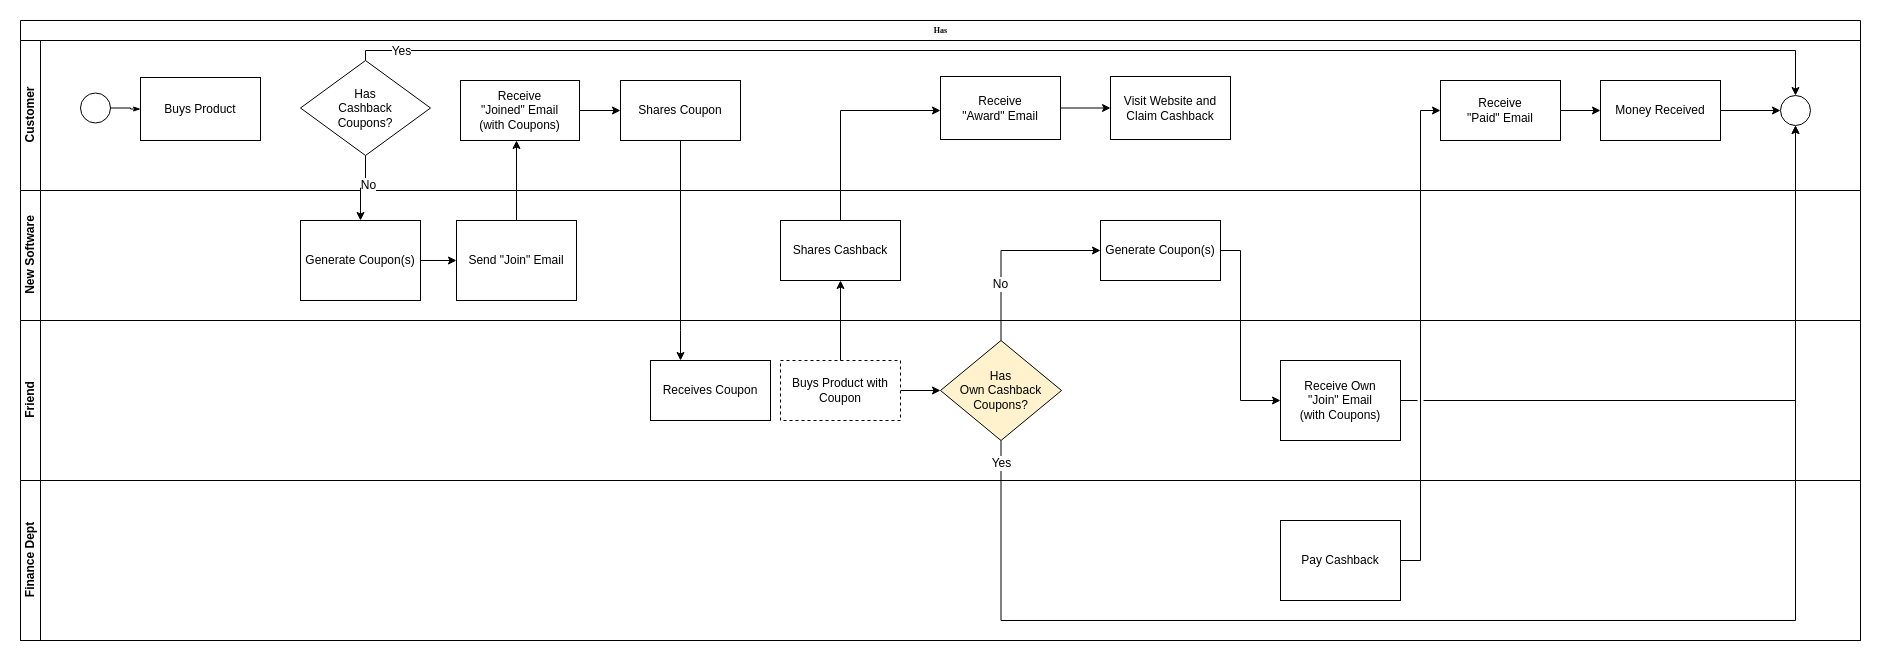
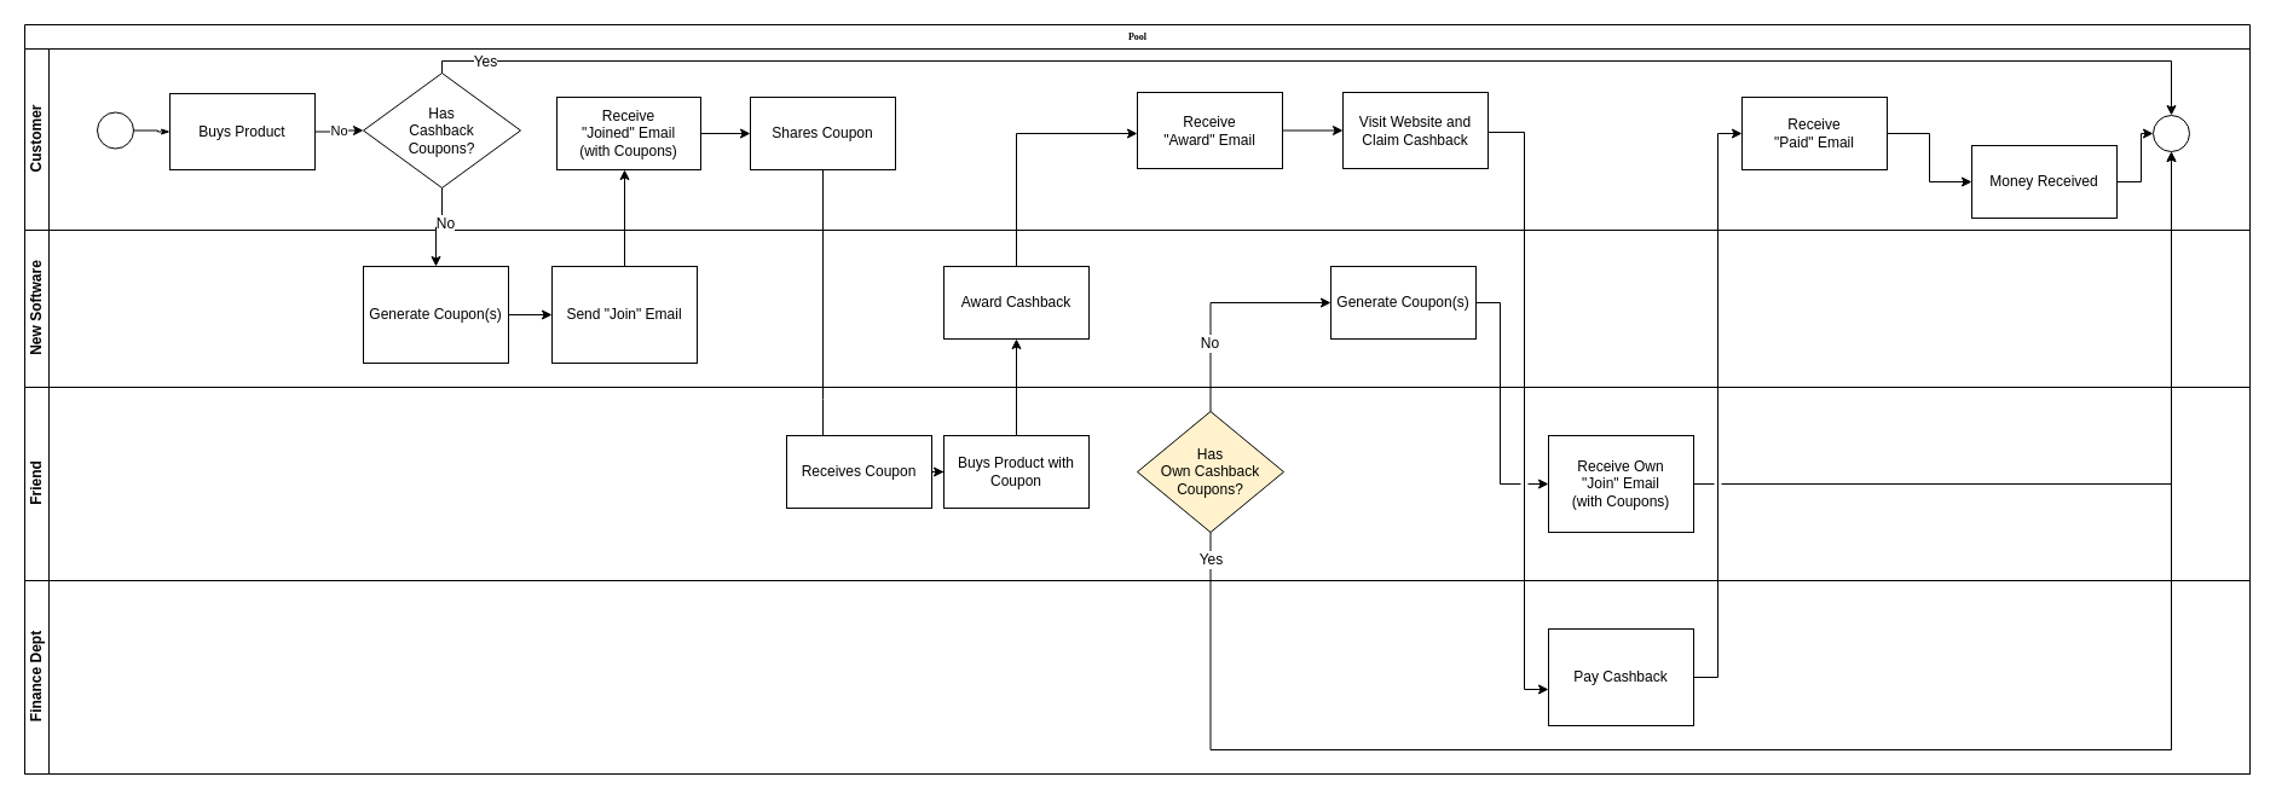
  <mxCell id="0" />
  <mxCell id="1" parent="0" />
- <mxCell id="2" value="Has" style="swimlane;html=1;childLayout=stackLayout;horizontal=1;startSize=20;horizontalStack=0;rounded=0;shadow=0;labelBackgroundColor=none;strokeColor=#000000;strokeWidth=1;fillColor=#ffffff;fontFamily=Verdana;fontSize=8;fontColor=#000000;align=center;" parent="1" vertex="1"><mxGeometry x="20" y="20" width="1840" height="620" as="geometry"><mxRectangle x="40" y="40" width="50" height="20" as="alternateBounds" /></mxGeometry></mxCell>
+ <mxCell id="2" value="Pool" style="swimlane;html=1;childLayout=stackLayout;horizontal=1;startSize=20;horizontalStack=0;rounded=0;shadow=0;labelBackgroundColor=none;strokeColor=#000000;strokeWidth=1;fillColor=#ffffff;fontFamily=Verdana;fontSize=8;fontColor=#000000;align=center;" parent="1" vertex="1"><mxGeometry x="20" y="20" width="1840" height="620" as="geometry"><mxRectangle x="40" y="40" width="50" height="20" as="alternateBounds" /></mxGeometry></mxCell>
  <mxCell id="3" value="Customer" style="swimlane;html=1;startSize=20;horizontal=0;" parent="2" vertex="1"><mxGeometry y="20" width="1840" height="150" as="geometry" /></mxCell>
  <mxCell id="4" style="edgeStyle=orthogonalEdgeStyle;rounded=0;html=1;labelBackgroundColor=none;startArrow=none;startFill=0;startSize=5;endArrow=classicThin;endFill=1;endSize=5;jettySize=auto;orthogonalLoop=1;strokeColor=#000000;strokeWidth=1;fontFamily=Verdana;fontSize=8;fontColor=#000000;" parent="3" source="5" target="9" edge="1"><mxGeometry relative="1" as="geometry"><mxPoint x="120" y="75" as="targetPoint" /></mxGeometry></mxCell>
  <mxCell id="5" value="" style="ellipse;whiteSpace=wrap;html=1;rounded=0;shadow=0;labelBackgroundColor=none;strokeColor=#000000;strokeWidth=1;fillColor=#ffffff;fontFamily=Verdana;fontSize=8;fontColor=#000000;align=center;" parent="3" vertex="1"><mxGeometry x="60" y="52.5" width="30" height="30" as="geometry" /></mxCell>
  <mxCell id="6" value="" style="edgeStyle=orthogonalEdgeStyle;rounded=0;orthogonalLoop=1;jettySize=auto;html=1;" edge="1" parent="3" source="7" target="8"><mxGeometry relative="1" as="geometry" /></mxCell>
  <mxCell id="7" value="Receive&lt;br&gt;&quot;Joined&quot; Email&lt;br&gt;(with Coupons)" style="rounded=0;whiteSpace=wrap;html=1;" vertex="1" parent="3"><mxGeometry x="440" y="40" width="119" height="60" as="geometry" /></mxCell>
  <mxCell id="8" value="Shares Coupon" style="rounded=0;whiteSpace=wrap;html=1;" vertex="1" parent="3"><mxGeometry x="600" y="40" width="120" height="60" as="geometry" /></mxCell>
  <mxCell id="9" value="Buys Product" style="rounded=0;whiteSpace=wrap;html=1;" vertex="1" parent="3"><mxGeometry x="120" y="37" width="120" height="63" as="geometry" /></mxCell>
  <mxCell id="10" value="" style="ellipse;whiteSpace=wrap;html=1;rounded=0;shadow=0;labelBackgroundColor=none;strokeColor=#000000;strokeWidth=1;fillColor=#ffffff;fontFamily=Verdana;fontSize=8;fontColor=#000000;align=center;" vertex="1" parent="3"><mxGeometry x="1760" y="55" width="30" height="30" as="geometry" /></mxCell>
  <mxCell id="11" value="Has&lt;br&gt;Cashback&lt;br&gt;Coupons?" style="rhombus;whiteSpace=wrap;html=1;" vertex="1" parent="3"><mxGeometry x="280" y="20" width="130" height="95" as="geometry" /></mxCell>
  <mxCell id="12" style="edgeStyle=orthogonalEdgeStyle;rounded=0;orthogonalLoop=1;jettySize=auto;html=1;" edge="1" parent="3" source="11" target="10"><mxGeometry relative="1" as="geometry"><Array as="points"><mxPoint x="345" y="10" /><mxPoint x="1775" y="10" /></Array></mxGeometry></mxCell>
  <mxCell id="13" value="Yes" style="text;html=1;resizable=0;points=[];align=center;verticalAlign=middle;labelBackgroundColor=#ffffff;" vertex="1" connectable="0" parent="12"><mxGeometry x="-0.738" y="3" relative="1" as="geometry"><mxPoint x="-150" y="3" as="offset" /></mxGeometry></mxCell>
+ <mxCell id="14" value="No" style="edgeStyle=orthogonalEdgeStyle;rounded=0;orthogonalLoop=1;jettySize=auto;html=1;" edge="1" parent="3" source="9" target="11"><mxGeometry relative="1" as="geometry"><mxPoint x="400" y="77" as="sourcePoint" /></mxGeometry></mxCell>
  <mxCell id="15" value="" style="edgeStyle=orthogonalEdgeStyle;rounded=0;orthogonalLoop=1;jettySize=auto;html=1;" edge="1" parent="3" source="16" target="17"><mxGeometry relative="1" as="geometry" /></mxCell>
  <mxCell id="16" value="Receive&lt;br&gt;&quot;Award&quot; Email" style="rounded=0;whiteSpace=wrap;html=1;" vertex="1" parent="3"><mxGeometry x="920" y="36" width="120" height="63" as="geometry" /></mxCell>
  <mxCell id="17" value="Visit Website and Claim Cashback" style="rounded=0;whiteSpace=wrap;html=1;" vertex="1" parent="3"><mxGeometry x="1090" y="36" width="120" height="63" as="geometry" /></mxCell>
  <mxCell id="18" style="edgeStyle=orthogonalEdgeStyle;rounded=0;orthogonalLoop=1;jettySize=auto;html=1;" edge="1" parent="3" source="19" target="10"><mxGeometry relative="1" as="geometry"><Array as="points" /></mxGeometry></mxCell>
- <mxCell id="19" value="Money Received" style="rounded=0;whiteSpace=wrap;html=1;" vertex="1" parent="3"><mxGeometry x="1580" y="40" width="120" height="60" as="geometry" /></mxCell>
+ <mxCell id="19" value="Money Received" style="rounded=0;whiteSpace=wrap;html=1;" vertex="1" parent="3"><mxGeometry x="1610" y="80" width="120" height="60" as="geometry" /></mxCell>
  <mxCell id="20" style="edgeStyle=orthogonalEdgeStyle;rounded=0;jumpStyle=gap;orthogonalLoop=1;jettySize=auto;html=1;" edge="1" parent="3" source="21" target="19"><mxGeometry relative="1" as="geometry" /></mxCell>
  <mxCell id="21" value="Receive&lt;br&gt;&quot;Paid&quot; Email" style="rounded=0;whiteSpace=wrap;html=1;" vertex="1" parent="3"><mxGeometry x="1420" y="40" width="120" height="60" as="geometry" /></mxCell>
  <mxCell id="22" value="New Software" style="swimlane;html=1;startSize=20;horizontal=0;" parent="2" vertex="1"><mxGeometry y="170" width="1840" height="130" as="geometry" /></mxCell>
  <mxCell id="23" value="" style="edgeStyle=orthogonalEdgeStyle;rounded=0;orthogonalLoop=1;jettySize=auto;html=1;" edge="1" parent="22" source="24" target="25"><mxGeometry relative="1" as="geometry" /></mxCell>
  <mxCell id="24" value="Generate Coupon(s)" style="rounded=0;whiteSpace=wrap;html=1;" vertex="1" parent="22"><mxGeometry x="280" y="30" width="120" height="80" as="geometry" /></mxCell>
  <mxCell id="25" value="Send &quot;Join&quot; Email" style="rounded=0;whiteSpace=wrap;html=1;" vertex="1" parent="22"><mxGeometry x="436" y="30" width="120" height="80" as="geometry" /></mxCell>
- <mxCell id="26" value="Shares Cashback" style="rounded=0;whiteSpace=wrap;html=1;" vertex="1" parent="22"><mxGeometry x="760" y="30" width="120" height="60" as="geometry" /></mxCell>
+ <mxCell id="26" value="Award Cashback" style="rounded=0;whiteSpace=wrap;html=1;" vertex="1" parent="22"><mxGeometry x="760" y="30" width="120" height="60" as="geometry" /></mxCell>
  <mxCell id="27" value="Generate Coupon(s)" style="rounded=0;whiteSpace=wrap;html=1;" vertex="1" parent="22"><mxGeometry x="1080" y="30" width="120" height="60" as="geometry" /></mxCell>
  <mxCell id="28" value="Friend" style="swimlane;html=1;startSize=20;horizontal=0;" parent="2" vertex="1"><mxGeometry y="300" width="1840" height="160" as="geometry" /></mxCell>
+ <mxCell id="29" value="" style="edgeStyle=orthogonalEdgeStyle;rounded=0;orthogonalLoop=1;jettySize=auto;html=1;" edge="1" parent="28" source="30" target="32"><mxGeometry relative="1" as="geometry" /></mxCell>
  <mxCell id="30" value="Receives Coupon" style="rounded=0;whiteSpace=wrap;html=1;" vertex="1" parent="28"><mxGeometry x="630" y="40" width="120" height="60" as="geometry" /></mxCell>
- <mxCell id="31" style="edgeStyle=orthogonalEdgeStyle;rounded=0;orthogonalLoop=1;jettySize=auto;html=1;" edge="1" parent="28" source="32" target="33"><mxGeometry relative="1" as="geometry" /></mxCell>
- <mxCell id="32" value="Buys Product with Coupon" style="rounded=0;whiteSpace=wrap;html=1;dashed=1;" vertex="1" parent="28"><mxGeometry x="760" y="40" width="120" height="60" as="geometry" /></mxCell>
+ <mxCell id="32" value="Buys Product with Coupon" style="rounded=0;whiteSpace=wrap;html=1;" vertex="1" parent="28"><mxGeometry x="760" y="40" width="120" height="60" as="geometry" /></mxCell>
  <mxCell id="33" value="Has&lt;br&gt;Own Cashback Coupons?" style="rhombus;whiteSpace=wrap;html=1;fillColor=#fff2cc;" vertex="1" parent="28"><mxGeometry x="920" y="20" width="121" height="100" as="geometry" /></mxCell>
  <mxCell id="34" value="Receive Own&lt;br&gt;&quot;Join&quot; Email&lt;br&gt;(with Coupons)" style="rounded=0;whiteSpace=wrap;html=1;" vertex="1" parent="28"><mxGeometry x="1260" y="40" width="120" height="80" as="geometry" /></mxCell>
  <mxCell id="35" value="Finance Dept" style="swimlane;html=1;startSize=20;horizontal=0;" vertex="1" parent="2"><mxGeometry y="460" width="1840" height="160" as="geometry" /></mxCell>
  <mxCell id="36" value="Pay Cashback" style="rounded=0;whiteSpace=wrap;html=1;" vertex="1" parent="35"><mxGeometry x="1260" y="40" width="120" height="80" as="geometry" /></mxCell>
  <mxCell id="37" value="" style="edgeStyle=orthogonalEdgeStyle;rounded=0;orthogonalLoop=1;jettySize=auto;html=1;" edge="1" parent="2" source="11" target="24"><mxGeometry relative="1" as="geometry" /></mxCell>
  <mxCell id="38" value="No" style="text;html=1;resizable=0;points=[];align=center;verticalAlign=middle;labelBackgroundColor=#ffffff;" vertex="1" connectable="0" parent="37"><mxGeometry x="-0.16" y="2" relative="1" as="geometry"><mxPoint as="offset" /></mxGeometry></mxCell>
- <mxCell id="39" style="edgeStyle=orthogonalEdgeStyle;rounded=0;orthogonalLoop=1;jettySize=auto;html=1;" edge="1" parent="2" source="8" target="30"><mxGeometry relative="1" as="geometry"><Array as="points"><mxPoint x="660" y="310" /><mxPoint x="660" y="310" /></Array></mxGeometry></mxCell>
+ <mxCell id="39" style="edgeStyle=orthogonalEdgeStyle;rounded=0;orthogonalLoop=1;jettySize=auto;html=1;endArrow=none;" edge="1" parent="2" source="8" target="30"><mxGeometry relative="1" as="geometry"><Array as="points"><mxPoint x="660" y="310" /><mxPoint x="660" y="310" /></Array></mxGeometry></mxCell>
+ <mxCell id="40" value="" style="edgeStyle=orthogonalEdgeStyle;rounded=0;orthogonalLoop=1;jettySize=auto;html=1;jumpStyle=gap;" edge="1" parent="2" source="17" target="36"><mxGeometry relative="1" as="geometry"><Array as="points"><mxPoint x="1240" y="89" /><mxPoint x="1240" y="550" /></Array></mxGeometry></mxCell>
  <mxCell id="41" value="" style="edgeStyle=orthogonalEdgeStyle;rounded=0;orthogonalLoop=1;jettySize=auto;html=1;jumpStyle=gap;" edge="1" parent="2" source="36" target="21"><mxGeometry relative="1" as="geometry"><Array as="points"><mxPoint x="1400" y="540" /><mxPoint x="1400" y="90" /></Array></mxGeometry></mxCell>
  <mxCell id="42" style="edgeStyle=orthogonalEdgeStyle;rounded=0;orthogonalLoop=1;jettySize=auto;html=1;" edge="1" parent="2" source="25" target="7"><mxGeometry relative="1" as="geometry"><Array as="points"><mxPoint x="540" y="110" /></Array></mxGeometry></mxCell>
  <mxCell id="43" style="edgeStyle=orthogonalEdgeStyle;rounded=0;orthogonalLoop=1;jettySize=auto;html=1;" edge="1" parent="2" source="33" target="27"><mxGeometry relative="1" as="geometry"><Array as="points"><mxPoint x="981" y="230" /></Array></mxGeometry></mxCell>
  <mxCell id="44" value="No" style="text;html=1;resizable=0;points=[];align=center;verticalAlign=middle;labelBackgroundColor=#ffffff;" vertex="1" connectable="0" parent="43"><mxGeometry x="-0.394" y="1" relative="1" as="geometry"><mxPoint as="offset" /></mxGeometry></mxCell>
  <mxCell id="45" value="" style="edgeStyle=orthogonalEdgeStyle;rounded=0;orthogonalLoop=1;jettySize=auto;html=1;jumpStyle=gap;" edge="1" parent="2" source="27" target="34"><mxGeometry relative="1" as="geometry"><Array as="points"><mxPoint x="1220" y="230" /><mxPoint x="1220" y="380" /></Array></mxGeometry></mxCell>
  <mxCell id="46" style="edgeStyle=orthogonalEdgeStyle;rounded=0;orthogonalLoop=1;jettySize=auto;html=1;" edge="1" parent="2" source="32" target="26"><mxGeometry relative="1" as="geometry" /></mxCell>
  <mxCell id="47" style="edgeStyle=orthogonalEdgeStyle;rounded=0;orthogonalLoop=1;jettySize=auto;html=1;" edge="1" parent="2" source="26" target="16"><mxGeometry relative="1" as="geometry"><Array as="points"><mxPoint x="820" y="90" /></Array></mxGeometry></mxCell>
  <mxCell id="48" style="edgeStyle=orthogonalEdgeStyle;rounded=0;orthogonalLoop=1;jettySize=auto;html=1;jumpStyle=gap;" edge="1" parent="2" source="34" target="10"><mxGeometry relative="1" as="geometry"><Array as="points"><mxPoint x="1775" y="380" /></Array></mxGeometry></mxCell>
  <mxCell id="49" style="edgeStyle=orthogonalEdgeStyle;rounded=0;jumpStyle=gap;orthogonalLoop=1;jettySize=auto;html=1;" edge="1" parent="2" source="33" target="10"><mxGeometry relative="1" as="geometry"><Array as="points"><mxPoint x="981" y="600" /><mxPoint x="1775" y="600" /></Array></mxGeometry></mxCell>
  <mxCell id="50" value="Yes" style="text;html=1;resizable=0;points=[];align=center;verticalAlign=middle;labelBackgroundColor=#ffffff;" vertex="1" connectable="0" parent="49"><mxGeometry x="-0.97" relative="1" as="geometry"><mxPoint as="offset" /></mxGeometry></mxCell>
